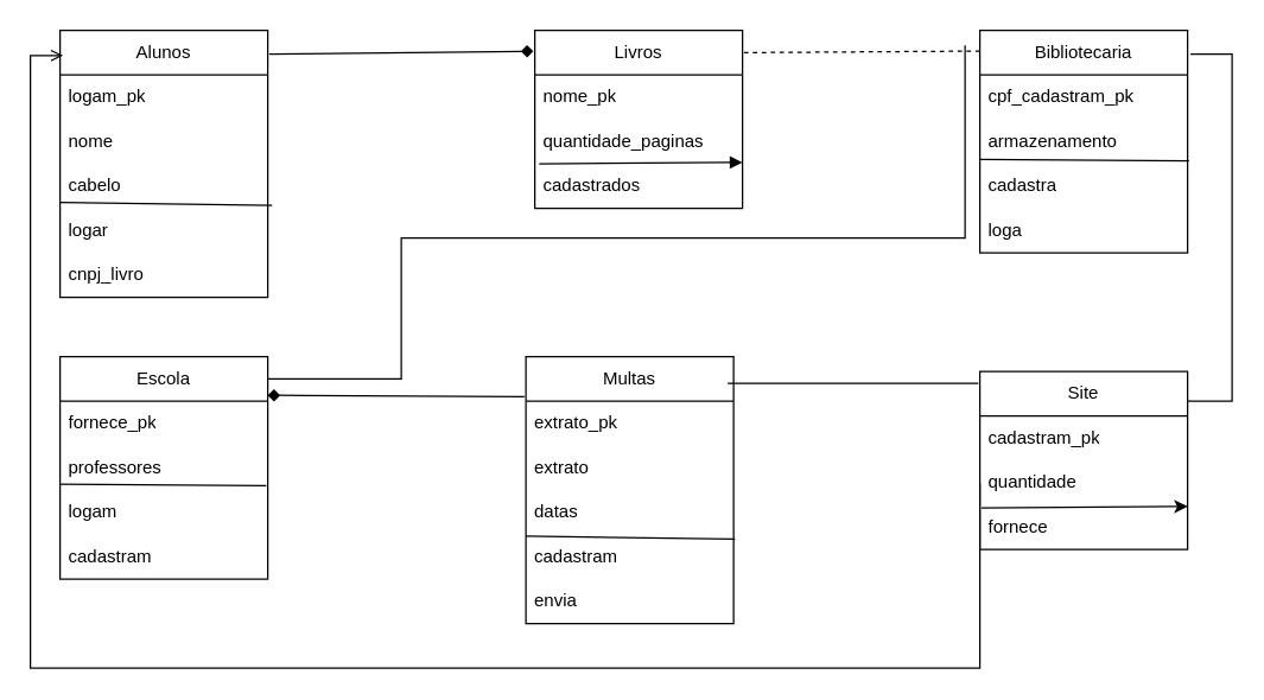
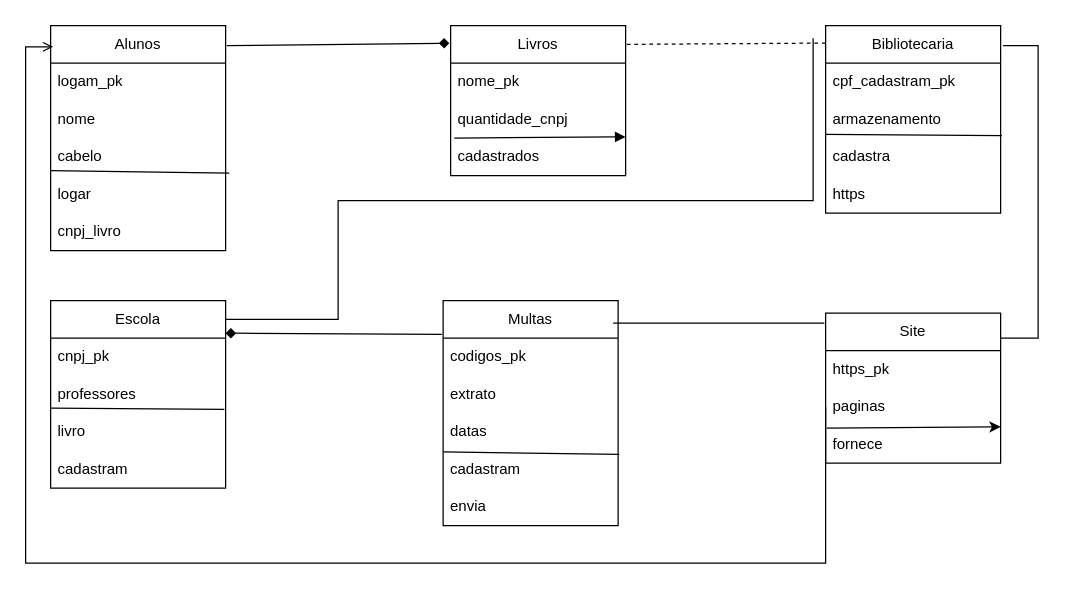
  <mxCell id="0" />
  <mxCell id="1" parent="0" />
  <mxCell id="2" value="Alunos" style="swimlane;fontStyle=0;childLayout=stackLayout;horizontal=1;startSize=30;horizontalStack=0;resizeParent=1;resizeParentMax=0;resizeLast=0;collapsible=1;marginBottom=0;whiteSpace=wrap;html=1;" vertex="1" parent="1"><mxGeometry x="40" y="20" width="140" height="180" as="geometry" /></mxCell>
  <mxCell id="3" value="logam_pk" style="text;strokeColor=none;fillColor=none;align=left;verticalAlign=middle;spacingLeft=4;spacingRight=4;overflow=hidden;points=[[0,0.5],[1,0.5]];portConstraint=eastwest;rotatable=0;whiteSpace=wrap;html=1;" vertex="1" parent="2"><mxGeometry y="30" width="140" height="30" as="geometry" /></mxCell>
  <mxCell id="4" value="nome" style="text;strokeColor=none;fillColor=none;align=left;verticalAlign=middle;spacingLeft=4;spacingRight=4;overflow=hidden;points=[[0,0.5],[1,0.5]];portConstraint=eastwest;rotatable=0;whiteSpace=wrap;html=1;" vertex="1" parent="2"><mxGeometry y="60" width="140" height="30" as="geometry" /></mxCell>
  <mxCell id="5" value="cabelo" style="text;strokeColor=none;fillColor=none;align=left;verticalAlign=middle;spacingLeft=4;spacingRight=4;overflow=hidden;points=[[0,0.5],[1,0.5]];portConstraint=eastwest;rotatable=0;whiteSpace=wrap;html=1;" vertex="1" parent="2"><mxGeometry y="90" width="140" height="30" as="geometry" /></mxCell>
  <mxCell id="6" value="logar" style="text;strokeColor=none;fillColor=none;align=left;verticalAlign=middle;spacingLeft=4;spacingRight=4;overflow=hidden;points=[[0,0.5],[1,0.5]];portConstraint=eastwest;rotatable=0;whiteSpace=wrap;html=1;" vertex="1" parent="2"><mxGeometry y="120" width="140" height="30" as="geometry" /></mxCell>
  <mxCell id="7" value="cnpj_livro" style="text;strokeColor=none;fillColor=none;align=left;verticalAlign=middle;spacingLeft=4;spacingRight=4;overflow=hidden;points=[[0,0.5],[1,0.5]];portConstraint=eastwest;rotatable=0;whiteSpace=wrap;html=1;" vertex="1" parent="2"><mxGeometry y="150" width="140" height="30" as="geometry" /></mxCell>
  <mxCell id="8" value="" style="endArrow=none;html=1;rounded=0;entryX=0;entryY=-0.133;entryDx=0;entryDy=0;entryPerimeter=0;exitX=1.021;exitY=-0.067;exitDx=0;exitDy=0;exitPerimeter=0;" edge="1" parent="2" source="6" target="6"><mxGeometry width="50" height="50" relative="1" as="geometry"><mxPoint x="360" y="240" as="sourcePoint" /><mxPoint x="410" y="190" as="targetPoint" /></mxGeometry></mxCell>
  <mxCell id="9" value="Livros" style="swimlane;fontStyle=0;childLayout=stackLayout;horizontal=1;startSize=30;horizontalStack=0;resizeParent=1;resizeParentMax=0;resizeLast=0;collapsible=1;marginBottom=0;whiteSpace=wrap;html=1;" vertex="1" parent="1"><mxGeometry x="360" y="20" width="140" height="120" as="geometry" /></mxCell>
  <mxCell id="10" value="nome_pk" style="text;strokeColor=none;fillColor=none;align=left;verticalAlign=middle;spacingLeft=4;spacingRight=4;overflow=hidden;points=[[0,0.5],[1,0.5]];portConstraint=eastwest;rotatable=0;whiteSpace=wrap;html=1;" vertex="1" parent="9"><mxGeometry y="30" width="140" height="30" as="geometry" /></mxCell>
- <mxCell id="11" value="quantidade_paginas" style="text;strokeColor=none;fillColor=none;align=left;verticalAlign=middle;spacingLeft=4;spacingRight=4;overflow=hidden;points=[[0,0.5],[1,0.5]];portConstraint=eastwest;rotatable=0;whiteSpace=wrap;html=1;" vertex="1" parent="9"><mxGeometry y="60" width="140" height="30" as="geometry" /></mxCell>
+ <mxCell id="11" value="quantidade_cnpj" style="text;strokeColor=none;fillColor=none;align=left;verticalAlign=middle;spacingLeft=4;spacingRight=4;overflow=hidden;points=[[0,0.5],[1,0.5]];portConstraint=eastwest;rotatable=0;whiteSpace=wrap;html=1;" vertex="1" parent="9"><mxGeometry y="60" width="140" height="30" as="geometry" /></mxCell>
  <mxCell id="12" value="cadastrados" style="text;strokeColor=none;fillColor=none;align=left;verticalAlign=middle;spacingLeft=4;spacingRight=4;overflow=hidden;points=[[0,0.5],[1,0.5]];portConstraint=eastwest;rotatable=0;whiteSpace=wrap;html=1;" vertex="1" parent="9"><mxGeometry y="90" width="140" height="30" as="geometry" /></mxCell>
  <mxCell id="13" value="" style="endArrow=block;html=1;rounded=0;entryX=1;entryY=-0.033;entryDx=0;entryDy=0;entryPerimeter=0;exitX=0.021;exitY=1;exitDx=0;exitDy=0;exitPerimeter=0;" edge="1" parent="9" source="11" target="12"><mxGeometry width="50" height="50" relative="1" as="geometry"><mxPoint x="40" y="240" as="sourcePoint" /><mxPoint x="90" y="190" as="targetPoint" /></mxGeometry></mxCell>
  <mxCell id="14" value="Bibliotecaria" style="swimlane;fontStyle=0;childLayout=stackLayout;horizontal=1;startSize=30;horizontalStack=0;resizeParent=1;resizeParentMax=0;resizeLast=0;collapsible=1;marginBottom=0;whiteSpace=wrap;html=1;" vertex="1" parent="1"><mxGeometry x="660" y="20" width="140" height="150" as="geometry" /></mxCell>
  <mxCell id="15" value="cpf_cadastram_pk" style="text;strokeColor=none;fillColor=none;align=left;verticalAlign=middle;spacingLeft=4;spacingRight=4;overflow=hidden;points=[[0,0.5],[1,0.5]];portConstraint=eastwest;rotatable=0;whiteSpace=wrap;html=1;" vertex="1" parent="14"><mxGeometry y="30" width="140" height="30" as="geometry" /></mxCell>
  <mxCell id="16" value="armazenamento" style="text;strokeColor=none;fillColor=none;align=left;verticalAlign=middle;spacingLeft=4;spacingRight=4;overflow=hidden;points=[[0,0.5],[1,0.5]];portConstraint=eastwest;rotatable=0;whiteSpace=wrap;html=1;" vertex="1" parent="14"><mxGeometry y="60" width="140" height="30" as="geometry" /></mxCell>
  <mxCell id="17" value="cadastra" style="text;strokeColor=none;fillColor=none;align=left;verticalAlign=middle;spacingLeft=4;spacingRight=4;overflow=hidden;points=[[0,0.5],[1,0.5]];portConstraint=eastwest;rotatable=0;whiteSpace=wrap;html=1;" vertex="1" parent="14"><mxGeometry y="90" width="140" height="30" as="geometry" /></mxCell>
  <mxCell id="18" value="" style="endArrow=none;html=1;rounded=0;entryX=1.007;entryY=-0.067;entryDx=0;entryDy=0;entryPerimeter=0;exitX=0;exitY=-0.1;exitDx=0;exitDy=0;exitPerimeter=0;" edge="1" parent="14" source="17" target="17"><mxGeometry width="50" height="50" relative="1" as="geometry"><mxPoint x="-260" y="240" as="sourcePoint" /><mxPoint x="-210" y="190" as="targetPoint" /></mxGeometry></mxCell>
- <mxCell id="19" value="loga" style="text;strokeColor=none;fillColor=none;align=left;verticalAlign=middle;spacingLeft=4;spacingRight=4;overflow=hidden;points=[[0,0.5],[1,0.5]];portConstraint=eastwest;rotatable=0;whiteSpace=wrap;html=1;" vertex="1" parent="14"><mxGeometry y="120" width="140" height="30" as="geometry" /></mxCell>
+ <mxCell id="19" value="https" style="text;strokeColor=none;fillColor=none;align=left;verticalAlign=middle;spacingLeft=4;spacingRight=4;overflow=hidden;points=[[0,0.5],[1,0.5]];portConstraint=eastwest;rotatable=0;whiteSpace=wrap;html=1;" vertex="1" parent="14"><mxGeometry y="120" width="140" height="30" as="geometry" /></mxCell>
  <mxCell id="20" value="Escola" style="swimlane;fontStyle=0;childLayout=stackLayout;horizontal=1;startSize=30;horizontalStack=0;resizeParent=1;resizeParentMax=0;resizeLast=0;collapsible=1;marginBottom=0;whiteSpace=wrap;html=1;" vertex="1" parent="1"><mxGeometry x="40" y="240" width="140" height="150" as="geometry" /></mxCell>
- <mxCell id="21" value="fornece_pk" style="text;strokeColor=none;fillColor=none;align=left;verticalAlign=middle;spacingLeft=4;spacingRight=4;overflow=hidden;points=[[0,0.5],[1,0.5]];portConstraint=eastwest;rotatable=0;whiteSpace=wrap;html=1;" vertex="1" parent="20"><mxGeometry y="30" width="140" height="30" as="geometry" /></mxCell>
+ <mxCell id="21" value="cnpj_pk" style="text;strokeColor=none;fillColor=none;align=left;verticalAlign=middle;spacingLeft=4;spacingRight=4;overflow=hidden;points=[[0,0.5],[1,0.5]];portConstraint=eastwest;rotatable=0;whiteSpace=wrap;html=1;" vertex="1" parent="20"><mxGeometry y="30" width="140" height="30" as="geometry" /></mxCell>
  <mxCell id="22" value="professores" style="text;strokeColor=none;fillColor=none;align=left;verticalAlign=middle;spacingLeft=4;spacingRight=4;overflow=hidden;points=[[0,0.5],[1,0.5]];portConstraint=eastwest;rotatable=0;whiteSpace=wrap;html=1;" vertex="1" parent="20"><mxGeometry y="60" width="140" height="30" as="geometry" /></mxCell>
- <mxCell id="23" value="logam" style="text;strokeColor=none;fillColor=none;align=left;verticalAlign=middle;spacingLeft=4;spacingRight=4;overflow=hidden;points=[[0,0.5],[1,0.5]];portConstraint=eastwest;rotatable=0;whiteSpace=wrap;html=1;" vertex="1" parent="20"><mxGeometry y="90" width="140" height="30" as="geometry" /></mxCell>
+ <mxCell id="23" value="livro" style="text;strokeColor=none;fillColor=none;align=left;verticalAlign=middle;spacingLeft=4;spacingRight=4;overflow=hidden;points=[[0,0.5],[1,0.5]];portConstraint=eastwest;rotatable=0;whiteSpace=wrap;html=1;" vertex="1" parent="20"><mxGeometry y="90" width="140" height="30" as="geometry" /></mxCell>
  <mxCell id="24" value="cadastram" style="text;strokeColor=none;fillColor=none;align=left;verticalAlign=middle;spacingLeft=4;spacingRight=4;overflow=hidden;points=[[0,0.5],[1,0.5]];portConstraint=eastwest;rotatable=0;whiteSpace=wrap;html=1;" vertex="1" parent="20"><mxGeometry y="120" width="140" height="30" as="geometry" /></mxCell>
  <mxCell id="25" value="" style="endArrow=none;html=1;rounded=0;entryX=0;entryY=-0.133;entryDx=0;entryDy=0;entryPerimeter=0;exitX=0.993;exitY=-0.1;exitDx=0;exitDy=0;exitPerimeter=0;" edge="1" parent="20" source="23" target="23"><mxGeometry width="50" height="50" relative="1" as="geometry"><mxPoint x="360" y="20" as="sourcePoint" /><mxPoint x="410" y="-30" as="targetPoint" /></mxGeometry></mxCell>
  <mxCell id="26" value="Multas" style="swimlane;fontStyle=0;childLayout=stackLayout;horizontal=1;startSize=30;horizontalStack=0;resizeParent=1;resizeParentMax=0;resizeLast=0;collapsible=1;marginBottom=0;whiteSpace=wrap;html=1;" vertex="1" parent="1"><mxGeometry x="354" y="240" width="140" height="180" as="geometry" /></mxCell>
- <mxCell id="27" value="extrato_pk" style="text;strokeColor=none;fillColor=none;align=left;verticalAlign=middle;spacingLeft=4;spacingRight=4;overflow=hidden;points=[[0,0.5],[1,0.5]];portConstraint=eastwest;rotatable=0;whiteSpace=wrap;html=1;" vertex="1" parent="26"><mxGeometry y="30" width="140" height="30" as="geometry" /></mxCell>
+ <mxCell id="27" value="codigos_pk" style="text;strokeColor=none;fillColor=none;align=left;verticalAlign=middle;spacingLeft=4;spacingRight=4;overflow=hidden;points=[[0,0.5],[1,0.5]];portConstraint=eastwest;rotatable=0;whiteSpace=wrap;html=1;" vertex="1" parent="26"><mxGeometry y="30" width="140" height="30" as="geometry" /></mxCell>
  <mxCell id="28" value="extrato" style="text;strokeColor=none;fillColor=none;align=left;verticalAlign=middle;spacingLeft=4;spacingRight=4;overflow=hidden;points=[[0,0.5],[1,0.5]];portConstraint=eastwest;rotatable=0;whiteSpace=wrap;html=1;" vertex="1" parent="26"><mxGeometry y="60" width="140" height="30" as="geometry" /></mxCell>
  <mxCell id="29" value="datas" style="text;strokeColor=none;fillColor=none;align=left;verticalAlign=middle;spacingLeft=4;spacingRight=4;overflow=hidden;points=[[0,0.5],[1,0.5]];portConstraint=eastwest;rotatable=0;whiteSpace=wrap;html=1;" vertex="1" parent="26"><mxGeometry y="90" width="140" height="30" as="geometry" /></mxCell>
  <mxCell id="30" value="cadastram" style="text;strokeColor=none;fillColor=none;align=left;verticalAlign=middle;spacingLeft=4;spacingRight=4;overflow=hidden;points=[[0,0.5],[1,0.5]];portConstraint=eastwest;rotatable=0;whiteSpace=wrap;html=1;" vertex="1" parent="26"><mxGeometry y="120" width="140" height="30" as="geometry" /></mxCell>
  <mxCell id="31" value="" style="endArrow=none;html=1;rounded=0;entryX=1.007;entryY=1.1;entryDx=0;entryDy=0;entryPerimeter=0;exitX=0;exitY=0.033;exitDx=0;exitDy=0;exitPerimeter=0;" edge="1" parent="26" source="30" target="29"><mxGeometry width="50" height="50" relative="1" as="geometry"><mxPoint x="46" y="20" as="sourcePoint" /><mxPoint x="96" y="-30" as="targetPoint" /></mxGeometry></mxCell>
  <mxCell id="32" value="envia" style="text;strokeColor=none;fillColor=none;align=left;verticalAlign=middle;spacingLeft=4;spacingRight=4;overflow=hidden;points=[[0,0.5],[1,0.5]];portConstraint=eastwest;rotatable=0;whiteSpace=wrap;html=1;" vertex="1" parent="26"><mxGeometry y="150" width="140" height="30" as="geometry" /></mxCell>
  <mxCell id="33" value="Site" style="swimlane;fontStyle=0;childLayout=stackLayout;horizontal=1;startSize=30;horizontalStack=0;resizeParent=1;resizeParentMax=0;resizeLast=0;collapsible=1;marginBottom=0;whiteSpace=wrap;html=1;" vertex="1" parent="1"><mxGeometry x="660" y="250" width="140" height="120" as="geometry" /></mxCell>
- <mxCell id="34" value="cadastram_pk" style="text;strokeColor=none;fillColor=none;align=left;verticalAlign=middle;spacingLeft=4;spacingRight=4;overflow=hidden;points=[[0,0.5],[1,0.5]];portConstraint=eastwest;rotatable=0;whiteSpace=wrap;html=1;" vertex="1" parent="33"><mxGeometry y="30" width="140" height="30" as="geometry" /></mxCell>
- <mxCell id="35" value="quantidade" style="text;strokeColor=none;fillColor=none;align=left;verticalAlign=middle;spacingLeft=4;spacingRight=4;overflow=hidden;points=[[0,0.5],[1,0.5]];portConstraint=eastwest;rotatable=0;whiteSpace=wrap;html=1;" vertex="1" parent="33"><mxGeometry y="60" width="140" height="30" as="geometry" /></mxCell>
+ <mxCell id="34" value="https_pk" style="text;strokeColor=none;fillColor=none;align=left;verticalAlign=middle;spacingLeft=4;spacingRight=4;overflow=hidden;points=[[0,0.5],[1,0.5]];portConstraint=eastwest;rotatable=0;whiteSpace=wrap;html=1;" vertex="1" parent="33"><mxGeometry y="30" width="140" height="30" as="geometry" /></mxCell>
+ <mxCell id="35" value="paginas" style="text;strokeColor=none;fillColor=none;align=left;verticalAlign=middle;spacingLeft=4;spacingRight=4;overflow=hidden;points=[[0,0.5],[1,0.5]];portConstraint=eastwest;rotatable=0;whiteSpace=wrap;html=1;" vertex="1" parent="33"><mxGeometry y="60" width="140" height="30" as="geometry" /></mxCell>
  <mxCell id="36" value="fornece" style="text;strokeColor=none;fillColor=none;align=left;verticalAlign=middle;spacingLeft=4;spacingRight=4;overflow=hidden;points=[[0,0.5],[1,0.5]];portConstraint=eastwest;rotatable=0;whiteSpace=wrap;html=1;" vertex="1" parent="33"><mxGeometry y="90" width="140" height="30" as="geometry" /></mxCell>
  <mxCell id="37" value="" style="endArrow=classic;html=1;rounded=0;entryX=1;entryY=1.033;entryDx=0;entryDy=0;entryPerimeter=0;exitX=0.007;exitY=0.067;exitDx=0;exitDy=0;exitPerimeter=0;" edge="1" parent="33" source="36" target="35"><mxGeometry width="50" height="50" relative="1" as="geometry"><mxPoint x="-260" y="10" as="sourcePoint" /><mxPoint x="-210" y="-40" as="targetPoint" /></mxGeometry></mxCell>
  <mxCell id="38" value="" style="endArrow=diamond;html=1;rounded=0;entryX=-0.007;entryY=0.117;entryDx=0;entryDy=0;entryPerimeter=0;exitX=1.007;exitY=0.089;exitDx=0;exitDy=0;exitPerimeter=0;" edge="1" parent="1" source="2" target="9"><mxGeometry width="50" height="50" relative="1" as="geometry"><mxPoint x="400" y="260" as="sourcePoint" /><mxPoint x="450" y="210" as="targetPoint" /></mxGeometry></mxCell>
  <mxCell id="39" value="" style="endArrow=none;html=1;rounded=0;entryX=0;entryY=0.093;entryDx=0;entryDy=0;entryPerimeter=0;exitX=1.007;exitY=0.125;exitDx=0;exitDy=0;exitPerimeter=0;dashed=1;" edge="1" parent="1" source="9" target="14"><mxGeometry width="50" height="50" relative="1" as="geometry"><mxPoint x="400" y="260" as="sourcePoint" /><mxPoint x="450" y="210" as="targetPoint" /></mxGeometry></mxCell>
  <mxCell id="40" value="" style="endArrow=none;html=1;rounded=0;exitX=1;exitY=0.1;exitDx=0;exitDy=0;exitPerimeter=0;" edge="1" parent="1" source="20"><mxGeometry width="50" height="50" relative="1" as="geometry"><mxPoint x="400" y="260" as="sourcePoint" /><mxPoint x="650" y="30" as="targetPoint" /><Array as="points"><mxPoint x="270" y="255" /><mxPoint x="270" y="160" /><mxPoint x="650" y="160" /></Array></mxGeometry></mxCell>
  <mxCell id="41" value="" style="endArrow=diamond;html=1;rounded=0;entryX=1;entryY=-0.133;entryDx=0;entryDy=0;entryPerimeter=0;exitX=-0.007;exitY=-0.1;exitDx=0;exitDy=0;exitPerimeter=0;" edge="1" parent="1" source="27" target="21"><mxGeometry width="50" height="50" relative="1" as="geometry"><mxPoint x="400" y="260" as="sourcePoint" /><mxPoint x="450" y="210" as="targetPoint" /></mxGeometry></mxCell>
  <mxCell id="42" value="" style="endArrow=none;html=1;rounded=0;entryX=-0.007;entryY=0.067;entryDx=0;entryDy=0;entryPerimeter=0;" edge="1" parent="1" target="33"><mxGeometry width="50" height="50" relative="1" as="geometry"><mxPoint x="490" y="258" as="sourcePoint" /><mxPoint x="450" y="210" as="targetPoint" /></mxGeometry></mxCell>
  <mxCell id="43" value="" style="endArrow=none;html=1;rounded=0;entryX=1.014;entryY=0.107;entryDx=0;entryDy=0;entryPerimeter=0;" edge="1" parent="1" target="14"><mxGeometry width="50" height="50" relative="1" as="geometry"><mxPoint x="800" y="270" as="sourcePoint" /><mxPoint x="450" y="210" as="targetPoint" /><Array as="points"><mxPoint x="830" y="270" /><mxPoint x="830" y="36" /></Array></mxGeometry></mxCell>
  <mxCell id="44" value="" style="endArrow=open;html=1;rounded=0;entryX=0.014;entryY=0.094;entryDx=0;entryDy=0;entryPerimeter=0;exitX=0;exitY=0.5;exitDx=0;exitDy=0;" edge="1" parent="1" source="35" target="2"><mxGeometry width="50" height="50" relative="1" as="geometry"><mxPoint x="400" y="260" as="sourcePoint" /><mxPoint x="450" y="210" as="targetPoint" /><Array as="points"><mxPoint x="660" y="450" /><mxPoint x="20" y="450" /><mxPoint x="20" y="37" /></Array></mxGeometry></mxCell>
